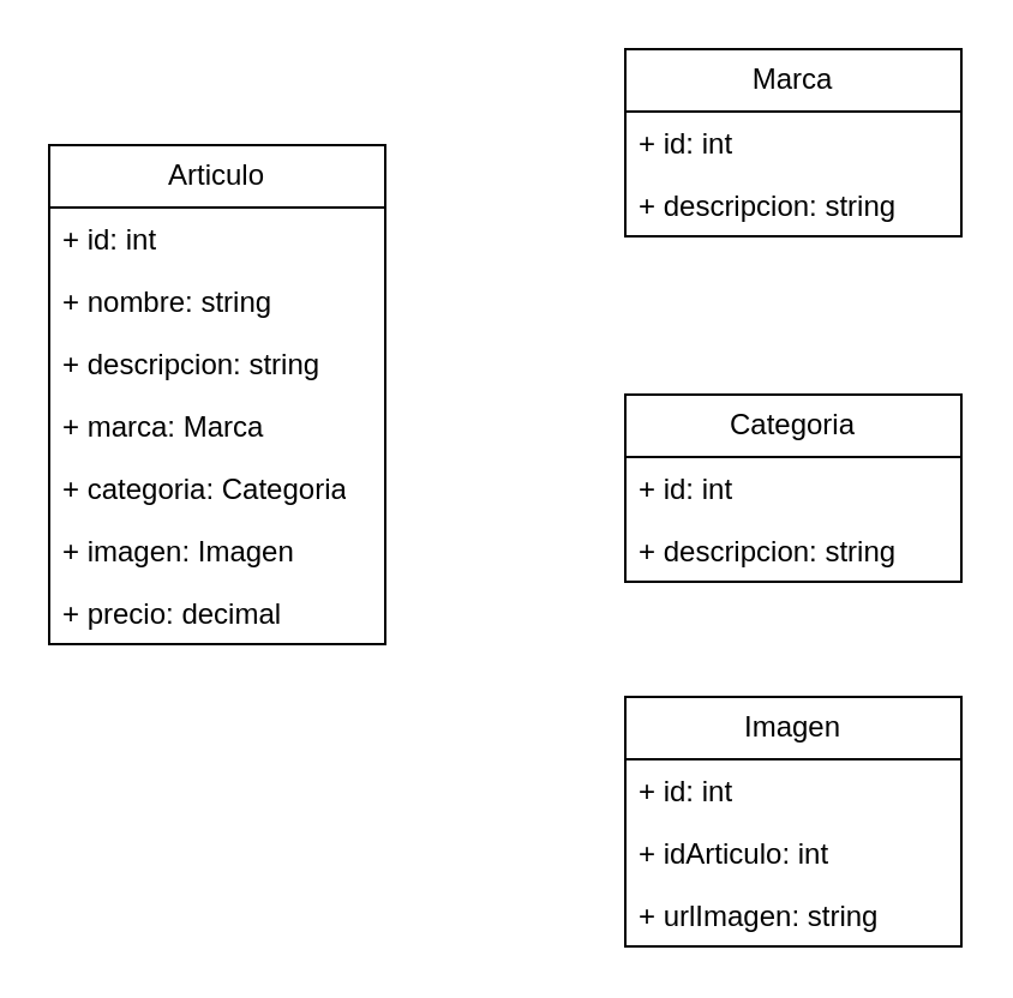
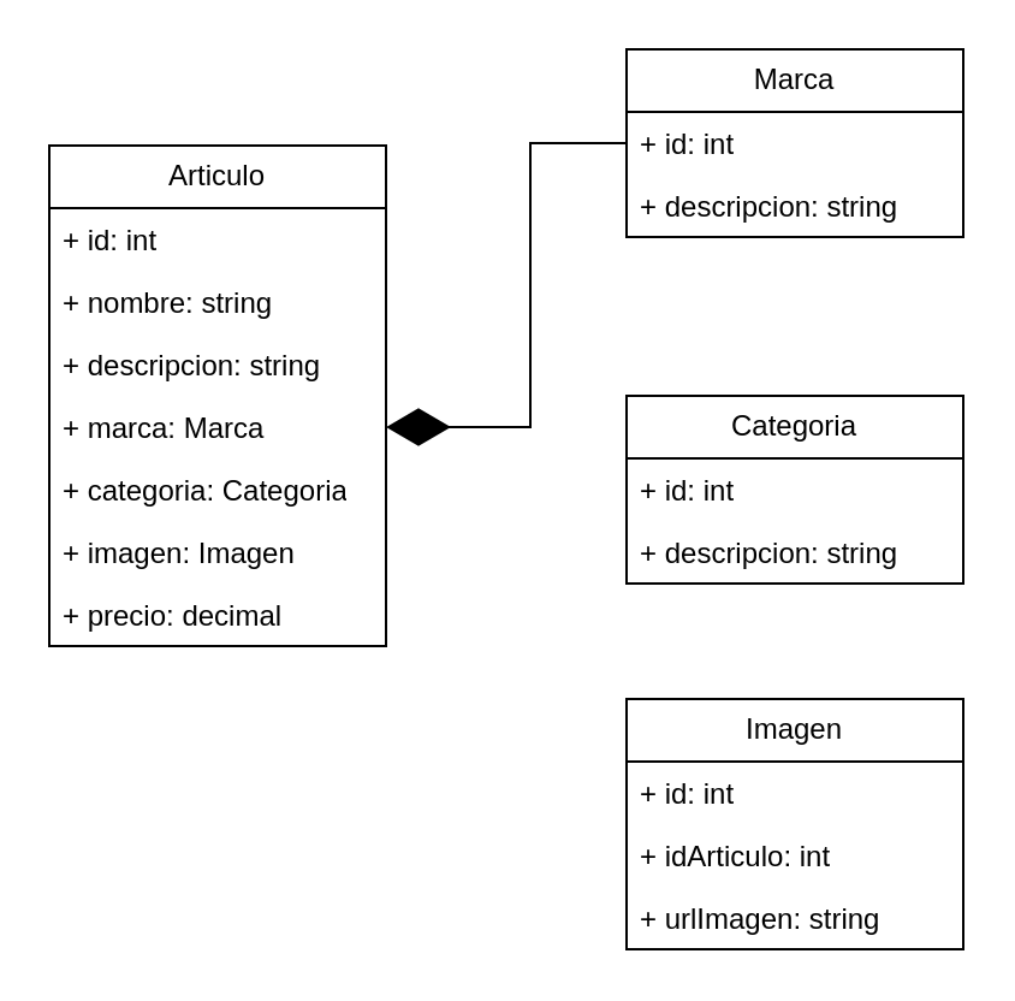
  <mxCell id="0" />
  <mxCell id="1" parent="0" />
  <mxCell id="2" value="Articulo" style="swimlane;fontStyle=0;childLayout=stackLayout;horizontal=1;startSize=26;fillColor=none;horizontalStack=0;resizeParent=1;resizeParentMax=0;resizeLast=0;collapsible=1;marginBottom=0;whiteSpace=wrap;html=1;" vertex="1" parent="1"><mxGeometry x="20" y="60" width="140" height="208" as="geometry" /></mxCell>
  <mxCell id="3" value="+ id: int" style="text;strokeColor=none;fillColor=none;align=left;verticalAlign=top;spacingLeft=4;spacingRight=4;overflow=hidden;rotatable=0;points=[[0,0.5],[1,0.5]];portConstraint=eastwest;whiteSpace=wrap;html=1;" vertex="1" parent="2"><mxGeometry y="26" width="140" height="26" as="geometry" /></mxCell>
  <mxCell id="4" value="+ nombre: string" style="text;strokeColor=none;fillColor=none;align=left;verticalAlign=top;spacingLeft=4;spacingRight=4;overflow=hidden;rotatable=0;points=[[0,0.5],[1,0.5]];portConstraint=eastwest;whiteSpace=wrap;html=1;" vertex="1" parent="2"><mxGeometry y="52" width="140" height="26" as="geometry" /></mxCell>
  <mxCell id="5" value="+ descripcion: string" style="text;strokeColor=none;fillColor=none;align=left;verticalAlign=top;spacingLeft=4;spacingRight=4;overflow=hidden;rotatable=0;points=[[0,0.5],[1,0.5]];portConstraint=eastwest;whiteSpace=wrap;html=1;" vertex="1" parent="2"><mxGeometry y="78" width="140" height="26" as="geometry" /></mxCell>
  <mxCell id="6" value="+ marca: Marca" style="text;strokeColor=none;fillColor=none;align=left;verticalAlign=top;spacingLeft=4;spacingRight=4;overflow=hidden;rotatable=0;points=[[0,0.5],[1,0.5]];portConstraint=eastwest;whiteSpace=wrap;html=1;" vertex="1" parent="2"><mxGeometry y="104" width="140" height="26" as="geometry" /></mxCell>
  <mxCell id="7" value="+ categoria: Categoria" style="text;strokeColor=none;fillColor=none;align=left;verticalAlign=top;spacingLeft=4;spacingRight=4;overflow=hidden;rotatable=0;points=[[0,0.5],[1,0.5]];portConstraint=eastwest;whiteSpace=wrap;html=1;" vertex="1" parent="2"><mxGeometry y="130" width="140" height="26" as="geometry" /></mxCell>
  <mxCell id="8" value="+ imagen: Imagen" style="text;strokeColor=none;fillColor=none;align=left;verticalAlign=top;spacingLeft=4;spacingRight=4;overflow=hidden;rotatable=0;points=[[0,0.5],[1,0.5]];portConstraint=eastwest;whiteSpace=wrap;html=1;" vertex="1" parent="2"><mxGeometry y="156" width="140" height="26" as="geometry" /></mxCell>
  <mxCell id="9" value="+ precio: decimal" style="text;strokeColor=none;fillColor=none;align=left;verticalAlign=top;spacingLeft=4;spacingRight=4;overflow=hidden;rotatable=0;points=[[0,0.5],[1,0.5]];portConstraint=eastwest;whiteSpace=wrap;html=1;" vertex="1" parent="2"><mxGeometry y="182" width="140" height="26" as="geometry" /></mxCell>
  <mxCell id="10" value="Marca" style="swimlane;fontStyle=0;childLayout=stackLayout;horizontal=1;startSize=26;fillColor=none;horizontalStack=0;resizeParent=1;resizeParentMax=0;resizeLast=0;collapsible=1;marginBottom=0;whiteSpace=wrap;html=1;" vertex="1" parent="1"><mxGeometry x="260" y="20" width="140" height="78" as="geometry" /></mxCell>
  <mxCell id="11" value="+ id: int" style="text;strokeColor=none;fillColor=none;align=left;verticalAlign=top;spacingLeft=4;spacingRight=4;overflow=hidden;rotatable=0;points=[[0,0.5],[1,0.5]];portConstraint=eastwest;whiteSpace=wrap;html=1;" vertex="1" parent="10"><mxGeometry y="26" width="140" height="26" as="geometry" /></mxCell>
  <mxCell id="12" value="+ descripcion: string" style="text;strokeColor=none;fillColor=none;align=left;verticalAlign=top;spacingLeft=4;spacingRight=4;overflow=hidden;rotatable=0;points=[[0,0.5],[1,0.5]];portConstraint=eastwest;whiteSpace=wrap;html=1;" vertex="1" parent="10"><mxGeometry y="52" width="140" height="26" as="geometry" /></mxCell>
  <mxCell id="13" value="Categoria" style="swimlane;fontStyle=0;childLayout=stackLayout;horizontal=1;startSize=26;fillColor=none;horizontalStack=0;resizeParent=1;resizeParentMax=0;resizeLast=0;collapsible=1;marginBottom=0;whiteSpace=wrap;html=1;" vertex="1" parent="1"><mxGeometry x="260" y="164" width="140" height="78" as="geometry" /></mxCell>
  <mxCell id="14" value="+ id: int" style="text;strokeColor=none;fillColor=none;align=left;verticalAlign=top;spacingLeft=4;spacingRight=4;overflow=hidden;rotatable=0;points=[[0,0.5],[1,0.5]];portConstraint=eastwest;whiteSpace=wrap;html=1;" vertex="1" parent="13"><mxGeometry y="26" width="140" height="26" as="geometry" /></mxCell>
  <mxCell id="15" value="+ descripcion: string" style="text;strokeColor=none;fillColor=none;align=left;verticalAlign=top;spacingLeft=4;spacingRight=4;overflow=hidden;rotatable=0;points=[[0,0.5],[1,0.5]];portConstraint=eastwest;whiteSpace=wrap;html=1;" vertex="1" parent="13"><mxGeometry y="52" width="140" height="26" as="geometry" /></mxCell>
  <mxCell id="16" value="Imagen" style="swimlane;fontStyle=0;childLayout=stackLayout;horizontal=1;startSize=26;fillColor=none;horizontalStack=0;resizeParent=1;resizeParentMax=0;resizeLast=0;collapsible=1;marginBottom=0;whiteSpace=wrap;html=1;" vertex="1" parent="1"><mxGeometry x="260" y="290" width="140" height="104" as="geometry" /></mxCell>
  <mxCell id="17" value="+ id: int" style="text;strokeColor=none;fillColor=none;align=left;verticalAlign=top;spacingLeft=4;spacingRight=4;overflow=hidden;rotatable=0;points=[[0,0.5],[1,0.5]];portConstraint=eastwest;whiteSpace=wrap;html=1;" vertex="1" parent="16"><mxGeometry y="26" width="140" height="26" as="geometry" /></mxCell>
  <mxCell id="18" value="+ idArticulo: int" style="text;strokeColor=none;fillColor=none;align=left;verticalAlign=top;spacingLeft=4;spacingRight=4;overflow=hidden;rotatable=0;points=[[0,0.5],[1,0.5]];portConstraint=eastwest;whiteSpace=wrap;html=1;" vertex="1" parent="16"><mxGeometry y="52" width="140" height="26" as="geometry" /></mxCell>
  <mxCell id="19" value="+ urlImagen&lt;span style=&quot;background-color: transparent; color: light-dark(rgb(0, 0, 0), rgb(255, 255, 255));&quot;&gt;: string&lt;/span&gt;" style="text;strokeColor=none;fillColor=none;align=left;verticalAlign=top;spacingLeft=4;spacingRight=4;overflow=hidden;rotatable=0;points=[[0,0.5],[1,0.5]];portConstraint=eastwest;whiteSpace=wrap;html=1;" vertex="1" parent="16"><mxGeometry y="78" width="140" height="26" as="geometry" /></mxCell>
+ <mxCell id="20" value="" style="endArrow=diamondThin;endFill=1;endSize=24;html=1;rounded=0;edgeStyle=orthogonalEdgeStyle;" edge="1" parent="1" source="10" target="6"><mxGeometry width="160" relative="1" as="geometry"><mxPoint x="480" y="160" as="sourcePoint" /><mxPoint x="640" y="160" as="targetPoint" /><Array as="points"><mxPoint x="220" y="59" /><mxPoint x="220" y="177" /></Array></mxGeometry></mxCell>
